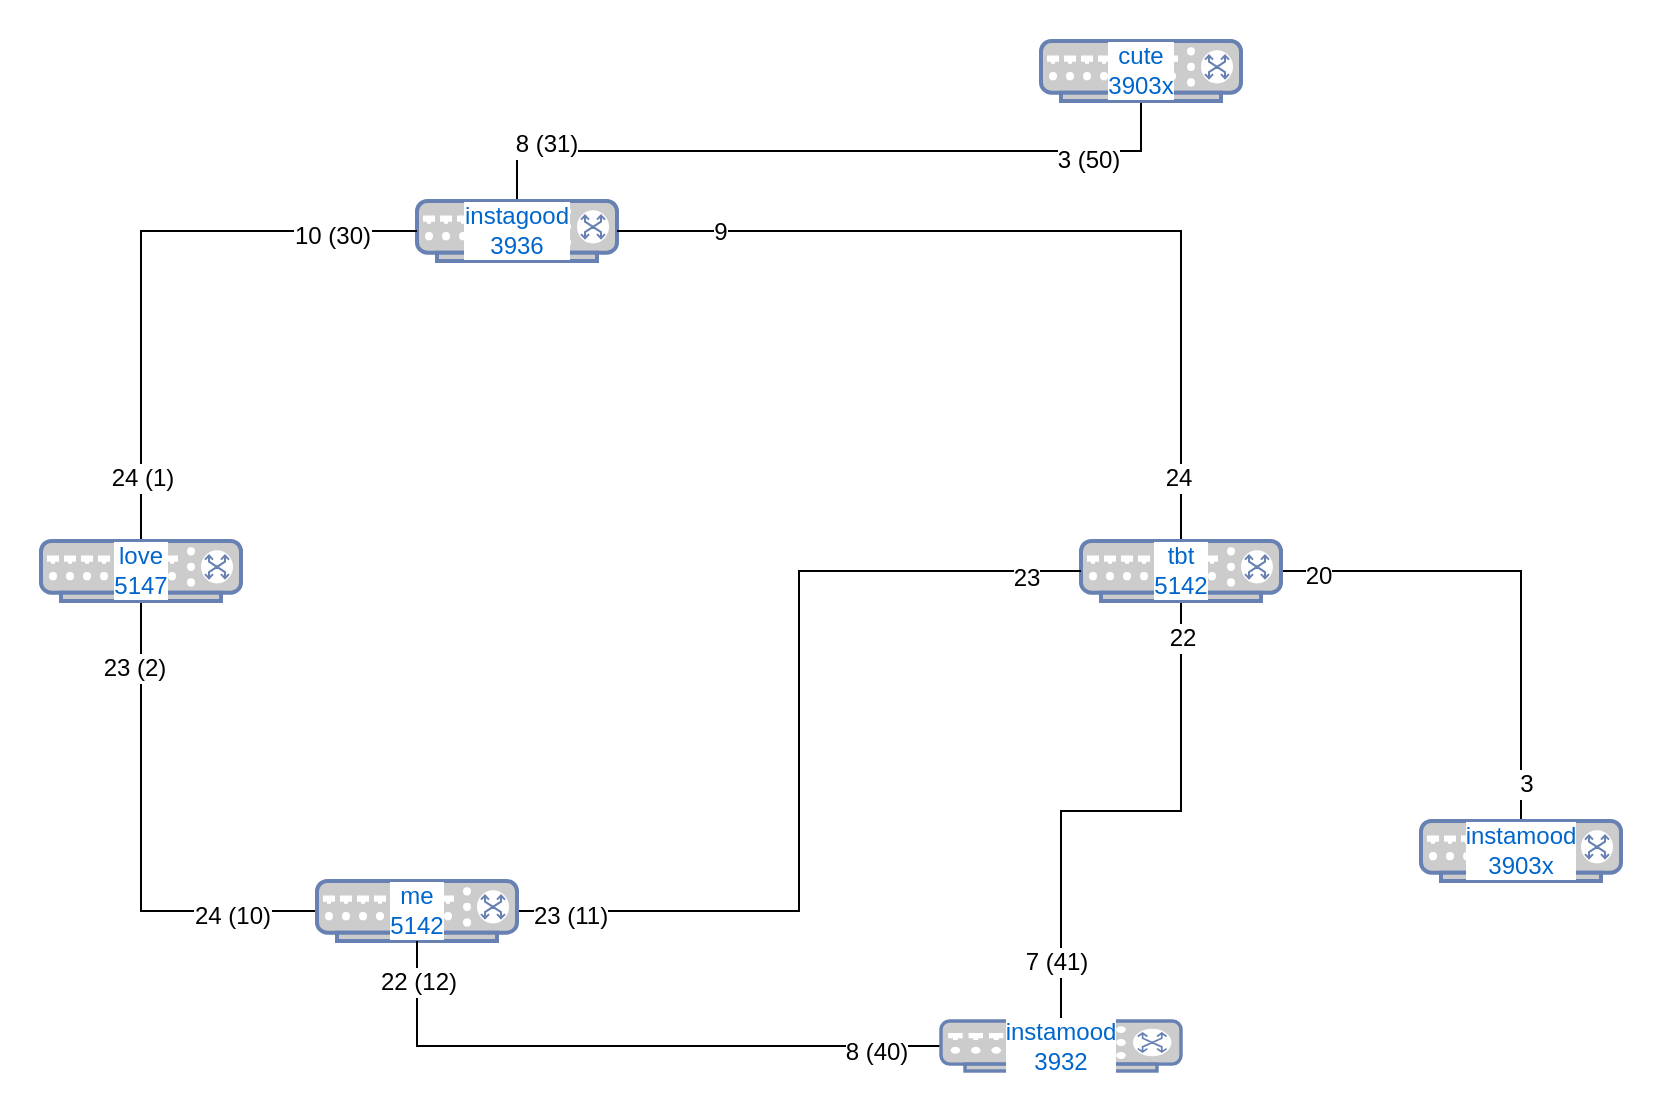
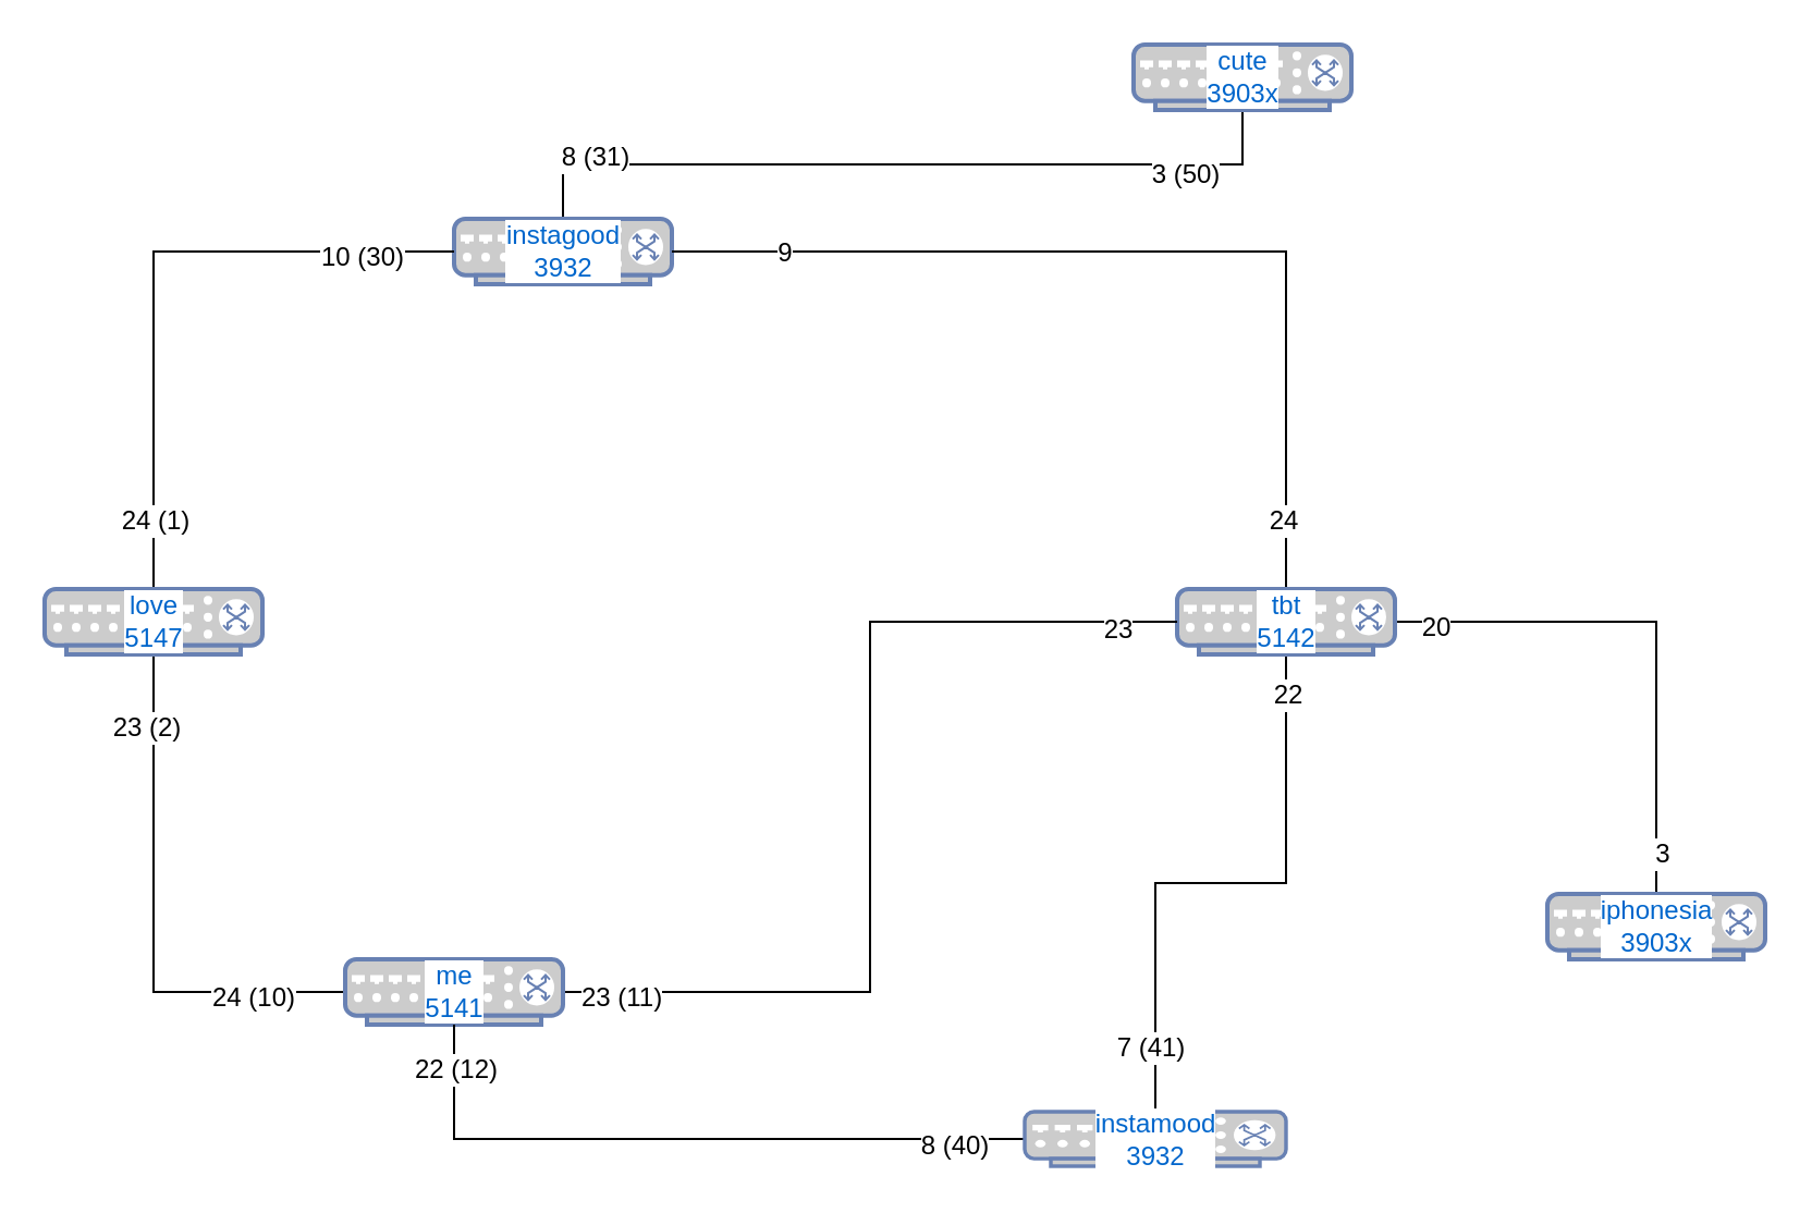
  <mxCell id="0" />
  <mxCell id="1" parent="0" />
  <mxCell id="2" style="edgeStyle=orthogonalEdgeStyle;rounded=0;orthogonalLoop=1;jettySize=auto;html=1;exitX=0.5;exitY=0;exitDx=0;exitDy=0;exitPerimeter=0;endArrow=none;endFill=0;" edge="1" parent="1" source="5" target="16"><mxGeometry relative="1" as="geometry" /></mxCell>
  <mxCell id="3" value="3 (50)" style="text;html=1;resizable=0;points=[];align=center;verticalAlign=middle;labelBackgroundColor=#ffffff;" vertex="1" connectable="0" parent="2"><mxGeometry x="0.715" y="-4" relative="1" as="geometry"><mxPoint as="offset" /></mxGeometry></mxCell>
  <mxCell id="4" value="8 (31)" style="text;html=1;resizable=0;points=[];align=center;verticalAlign=middle;labelBackgroundColor=#ffffff;" vertex="1" connectable="0" parent="2"><mxGeometry x="-0.881" y="-7" relative="1" as="geometry"><mxPoint x="7" y="-7" as="offset" /></mxGeometry></mxCell>
- <mxCell id="5" value="instagood&lt;br&gt;3936&lt;br&gt;" style="fontColor=#0066CC;verticalAlign=middle;verticalLabelPosition=middle;labelPosition=center;align=center;html=1;outlineConnect=0;fillColor=#CCCCCC;strokeColor=#6881B3;gradientColor=none;gradientDirection=north;strokeWidth=2;shape=mxgraph.networks.switch;labelBackgroundColor=#ffffff;labelBorderColor=none;" vertex="1" parent="1"><mxGeometry x="208" y="100" width="100" height="30" as="geometry" /></mxCell>
+ <mxCell id="5" value="instagood&lt;br&gt;3932&lt;br&gt;" style="fontColor=#0066CC;verticalAlign=middle;verticalLabelPosition=middle;labelPosition=center;align=center;html=1;outlineConnect=0;fillColor=#CCCCCC;strokeColor=#6881B3;gradientColor=none;gradientDirection=north;strokeWidth=2;shape=mxgraph.networks.switch;labelBackgroundColor=#ffffff;labelBorderColor=none;" vertex="1" parent="1"><mxGeometry x="208" y="100" width="100" height="30" as="geometry" /></mxCell>
  <mxCell id="6" style="edgeStyle=orthogonalEdgeStyle;rounded=0;orthogonalLoop=1;jettySize=auto;html=1;exitX=0.5;exitY=0;exitDx=0;exitDy=0;exitPerimeter=0;entryX=1;entryY=0.5;entryDx=0;entryDy=0;entryPerimeter=0;endArrow=none;endFill=0;" edge="1" parent="1" source="15" target="5"><mxGeometry relative="1" as="geometry" /></mxCell>
  <mxCell id="7" value="9" style="text;html=1;resizable=0;points=[];align=center;verticalAlign=middle;labelBackgroundColor=#ffffff;" vertex="1" connectable="0" parent="6"><mxGeometry x="0.766" relative="1" as="geometry"><mxPoint as="offset" /></mxGeometry></mxCell>
  <mxCell id="8" value="24" style="text;html=1;resizable=0;points=[];align=center;verticalAlign=middle;labelBackgroundColor=#ffffff;" vertex="1" connectable="0" parent="6"><mxGeometry x="-0.853" y="2" relative="1" as="geometry"><mxPoint as="offset" /></mxGeometry></mxCell>
  <mxCell id="9" style="edgeStyle=orthogonalEdgeStyle;rounded=0;orthogonalLoop=1;jettySize=auto;html=1;exitX=0.5;exitY=1;exitDx=0;exitDy=0;exitPerimeter=0;entryX=0.5;entryY=0;entryDx=0;entryDy=0;entryPerimeter=0;endArrow=none;endFill=0;" edge="1" parent="1" source="15" target="31"><mxGeometry relative="1" as="geometry" /></mxCell>
  <mxCell id="10" value="22" style="text;html=1;resizable=0;points=[];align=center;verticalAlign=middle;labelBackgroundColor=#ffffff;" vertex="1" connectable="0" parent="9"><mxGeometry x="-0.867" relative="1" as="geometry"><mxPoint as="offset" /></mxGeometry></mxCell>
  <mxCell id="11" value="7 (41)" style="text;html=1;resizable=0;points=[];align=center;verticalAlign=middle;labelBackgroundColor=#ffffff;" vertex="1" connectable="0" parent="9"><mxGeometry x="0.781" y="-3" relative="1" as="geometry"><mxPoint as="offset" /></mxGeometry></mxCell>
  <mxCell id="12" style="edgeStyle=orthogonalEdgeStyle;rounded=0;orthogonalLoop=1;jettySize=auto;html=1;exitX=1;exitY=0.5;exitDx=0;exitDy=0;exitPerimeter=0;entryX=0.5;entryY=0;entryDx=0;entryDy=0;entryPerimeter=0;endArrow=none;endFill=0;" edge="1" parent="1" source="15" target="32"><mxGeometry relative="1" as="geometry" /></mxCell>
  <mxCell id="13" value="20" style="text;html=1;resizable=0;points=[];align=center;verticalAlign=middle;labelBackgroundColor=#ffffff;" vertex="1" connectable="0" parent="12"><mxGeometry x="-0.854" y="-2" relative="1" as="geometry"><mxPoint as="offset" /></mxGeometry></mxCell>
  <mxCell id="14" value="3" style="text;html=1;resizable=0;points=[];align=center;verticalAlign=middle;labelBackgroundColor=#ffffff;" vertex="1" connectable="0" parent="12"><mxGeometry x="0.848" y="2" relative="1" as="geometry"><mxPoint as="offset" /></mxGeometry></mxCell>
  <mxCell id="15" value="tbt&lt;br&gt;5142&lt;br&gt;" style="fontColor=#0066CC;verticalAlign=middle;verticalLabelPosition=middle;labelPosition=center;align=center;html=1;outlineConnect=0;fillColor=#CCCCCC;strokeColor=#6881B3;gradientColor=none;gradientDirection=north;strokeWidth=2;shape=mxgraph.networks.switch;labelBackgroundColor=#ffffff;" vertex="1" parent="1"><mxGeometry x="540" y="270" width="100" height="30" as="geometry" /></mxCell>
  <mxCell id="16" value="cute&lt;br&gt;3903x&lt;br&gt;" style="fontColor=#0066CC;verticalAlign=middle;verticalLabelPosition=middle;labelPosition=center;align=center;html=1;outlineConnect=0;fillColor=#CCCCCC;strokeColor=#6881B3;gradientColor=none;gradientDirection=north;strokeWidth=2;shape=mxgraph.networks.switch;labelBackgroundColor=#ffffff;" vertex="1" parent="1"><mxGeometry x="520" y="20" width="100" height="30" as="geometry" /></mxCell>
  <mxCell id="17" style="edgeStyle=orthogonalEdgeStyle;rounded=0;orthogonalLoop=1;jettySize=auto;html=1;entryX=0;entryY=0.5;entryDx=0;entryDy=0;entryPerimeter=0;exitX=0.5;exitY=0;exitDx=0;exitDy=0;exitPerimeter=0;endArrow=none;endFill=0;" edge="1" parent="1" source="23" target="5"><mxGeometry relative="1" as="geometry" /></mxCell>
  <mxCell id="18" value="10 (30)&lt;br&gt;" style="text;html=1;resizable=0;points=[];align=center;verticalAlign=middle;labelBackgroundColor=#ffffff;" vertex="1" connectable="0" parent="17"><mxGeometry x="0.707" y="-2" relative="1" as="geometry"><mxPoint as="offset" /></mxGeometry></mxCell>
  <mxCell id="19" value="24 (1)" style="text;html=1;resizable=0;points=[];align=center;verticalAlign=middle;labelBackgroundColor=#ffffff;" vertex="1" connectable="0" parent="17"><mxGeometry x="-0.782" relative="1" as="geometry"><mxPoint as="offset" /></mxGeometry></mxCell>
  <mxCell id="20" style="edgeStyle=orthogonalEdgeStyle;rounded=0;orthogonalLoop=1;jettySize=auto;html=1;entryX=0;entryY=0.5;entryDx=0;entryDy=0;entryPerimeter=0;exitX=0.5;exitY=1;exitDx=0;exitDy=0;exitPerimeter=0;endArrow=none;endFill=0;" edge="1" parent="1" source="23" target="27"><mxGeometry relative="1" as="geometry" /></mxCell>
  <mxCell id="21" value="23 (2)" style="text;html=1;resizable=0;points=[];align=center;verticalAlign=middle;labelBackgroundColor=#ffffff;" vertex="1" connectable="0" parent="20"><mxGeometry x="-0.728" y="-4" relative="1" as="geometry"><mxPoint as="offset" /></mxGeometry></mxCell>
  <mxCell id="22" value="24 (10)" style="text;html=1;resizable=0;points=[];align=center;verticalAlign=middle;labelBackgroundColor=#ffffff;" vertex="1" connectable="0" parent="20"><mxGeometry x="0.646" y="-2" relative="1" as="geometry"><mxPoint as="offset" /></mxGeometry></mxCell>
  <mxCell id="23" value="love&lt;br&gt;5147" style="fontColor=#0066CC;verticalAlign=middle;verticalLabelPosition=middle;labelPosition=center;align=center;html=1;outlineConnect=0;fillColor=#CCCCCC;strokeColor=#6881B3;gradientColor=none;gradientDirection=north;strokeWidth=2;shape=mxgraph.networks.switch;labelBackgroundColor=#ffffff;" vertex="1" parent="1"><mxGeometry x="20" y="270" width="100" height="30" as="geometry" /></mxCell>
  <mxCell id="24" style="edgeStyle=orthogonalEdgeStyle;rounded=0;orthogonalLoop=1;jettySize=auto;html=1;exitX=1;exitY=0.5;exitDx=0;exitDy=0;exitPerimeter=0;entryX=0;entryY=0.5;entryDx=0;entryDy=0;entryPerimeter=0;endArrow=none;endFill=0;" edge="1" parent="1" source="27" target="15"><mxGeometry relative="1" as="geometry" /></mxCell>
  <mxCell id="25" value="23 (11)" style="text;html=1;resizable=0;points=[];align=center;verticalAlign=middle;labelBackgroundColor=#ffffff;" vertex="1" connectable="0" parent="24"><mxGeometry x="-0.885" y="-2" relative="1" as="geometry"><mxPoint as="offset" /></mxGeometry></mxCell>
  <mxCell id="26" value="23" style="text;html=1;resizable=0;points=[];align=center;verticalAlign=middle;labelBackgroundColor=#ffffff;" vertex="1" connectable="0" parent="24"><mxGeometry x="0.874" y="-3" relative="1" as="geometry"><mxPoint as="offset" /></mxGeometry></mxCell>
- <mxCell id="27" value="me&lt;br&gt;5142&lt;br&gt;" style="fontColor=#0066CC;verticalAlign=middle;verticalLabelPosition=middle;labelPosition=center;align=center;html=1;outlineConnect=0;fillColor=#CCCCCC;strokeColor=#6881B3;gradientColor=none;gradientDirection=north;strokeWidth=2;shape=mxgraph.networks.switch;labelBackgroundColor=#ffffff;" vertex="1" parent="1"><mxGeometry x="158" y="440" width="100" height="30" as="geometry" /></mxCell>
+ <mxCell id="27" value="me&lt;br&gt;5141&lt;br&gt;" style="fontColor=#0066CC;verticalAlign=middle;verticalLabelPosition=middle;labelPosition=center;align=center;html=1;outlineConnect=0;fillColor=#CCCCCC;strokeColor=#6881B3;gradientColor=none;gradientDirection=north;strokeWidth=2;shape=mxgraph.networks.switch;labelBackgroundColor=#ffffff;" vertex="1" parent="1"><mxGeometry x="158" y="440" width="100" height="30" as="geometry" /></mxCell>
  <mxCell id="28" style="edgeStyle=orthogonalEdgeStyle;rounded=0;orthogonalLoop=1;jettySize=auto;html=1;exitX=0;exitY=0.5;exitDx=0;exitDy=0;exitPerimeter=0;entryX=0.5;entryY=1;entryDx=0;entryDy=0;entryPerimeter=0;endArrow=none;endFill=0;" edge="1" parent="1" source="31" target="27"><mxGeometry relative="1" as="geometry" /></mxCell>
  <mxCell id="29" value="22 (12)" style="text;html=1;resizable=0;points=[];align=center;verticalAlign=middle;labelBackgroundColor=#ffffff;" vertex="1" connectable="0" parent="28"><mxGeometry x="0.868" relative="1" as="geometry"><mxPoint as="offset" /></mxGeometry></mxCell>
  <mxCell id="30" value="8 (40)" style="text;html=1;resizable=0;points=[];align=center;verticalAlign=middle;labelBackgroundColor=#ffffff;" vertex="1" connectable="0" parent="28"><mxGeometry x="-0.792" y="3" relative="1" as="geometry"><mxPoint as="offset" /></mxGeometry></mxCell>
  <mxCell id="31" value="instamood&lt;br&gt;3932&lt;br&gt;" style="fontColor=#0066CC;verticalAlign=middle;verticalLabelPosition=middle;labelPosition=center;align=center;html=1;outlineConnect=0;fillColor=#CCCCCC;strokeColor=#6881B3;gradientColor=none;gradientDirection=north;strokeWidth=2;shape=mxgraph.networks.switch;labelBackgroundColor=#ffffff;" vertex="1" parent="1"><mxGeometry x="470" y="510" width="120" height="25" as="geometry" /></mxCell>
- <mxCell id="32" value="instamood&lt;br&gt;3903x&lt;br&gt;" style="fontColor=#0066CC;verticalAlign=middle;verticalLabelPosition=middle;labelPosition=center;align=center;html=1;outlineConnect=0;fillColor=#CCCCCC;strokeColor=#6881B3;gradientColor=none;gradientDirection=north;strokeWidth=2;shape=mxgraph.networks.switch;labelBackgroundColor=#ffffff;" vertex="1" parent="1"><mxGeometry x="710" y="410" width="100" height="30" as="geometry" /></mxCell>
+ <mxCell id="32" value="iphonesia&lt;br&gt;3903x&lt;br&gt;" style="fontColor=#0066CC;verticalAlign=middle;verticalLabelPosition=middle;labelPosition=center;align=center;html=1;outlineConnect=0;fillColor=#CCCCCC;strokeColor=#6881B3;gradientColor=none;gradientDirection=north;strokeWidth=2;shape=mxgraph.networks.switch;labelBackgroundColor=#ffffff;" vertex="1" parent="1"><mxGeometry x="710" y="410" width="100" height="30" as="geometry" /></mxCell>
